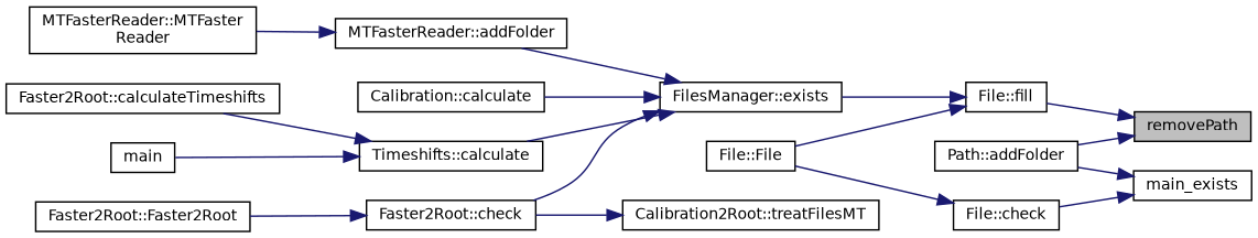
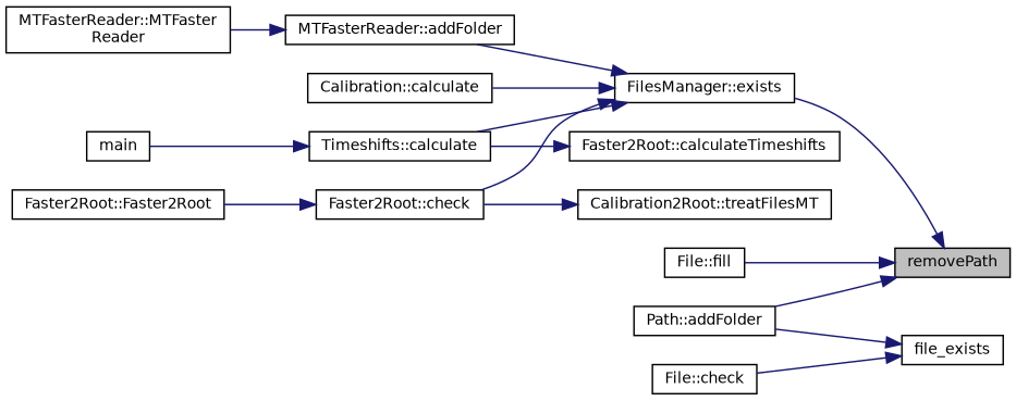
  digraph {
    rankdir=RL
    node [color=black fillcolor=white fontname=Helvetica fontsize=10 shape=record style=filled]
    edge [color=midnightblue dir=back fontname=Helvetica fontsize=10 labelfontname=Helvetica labelfontsize=10 style=solid]
    n1 [fillcolor=grey75 fontcolor=black height=0.2 label=removePath width=0.4]
    n2 [height=0.2 label="FilesManager::exists" width=0.4]
    n3 [height=0.2 label="File::fill" width=0.4]
    n4 [height=0.2 label="Path::addFolder" width=0.4]
    n5 [height=0.2 label="MTFasterReader::addFolder" width=0.4]
    n6 [height=0.2 label="Calibration::calculate" width=0.4]
    n7 [height=0.2 label="Timeshifts::calculate" width=0.4]
    n8 [height=0.2 label="Faster2Root::check" width=0.4]
-   n9 [height=0.2 label=main_exists width=0.4]
+   n9 [height=0.2 label=file_exists width=0.4]
    n10 [height=0.2 label="File::check" width=0.4]
-   n11 [height=0.2 label="File::File" width=0.4]
    n12 [height=0.2 label="MTFasterReader::MTFaster\lReader" width=0.4]
    n13 [height=0.2 label="Faster2Root::calculateTimeshifts" width=0.4]
    n14 [height=0.2 label=main width=0.4]
    n15 [height=0.2 label="Faster2Root::Faster2Root" width=0.4]
    n16 [height=0.2 label="Calibration2Root::treatFilesMT" width=0.4]
-   n3 -> n2
+   n1 -> n2
    n1 -> n3
    n1 -> n4
    n2 -> n5
    n2 -> n6
    n2 -> n7
    n2 -> n8
-   n3 -> n11
    n5 -> n12
-   n7 -> n13
+   n13 -> n7
    n7 -> n14
    n8 -> n15
    n9 -> n4
    n9 -> n10
-   n10 -> n11
    n16 -> n8
  }
